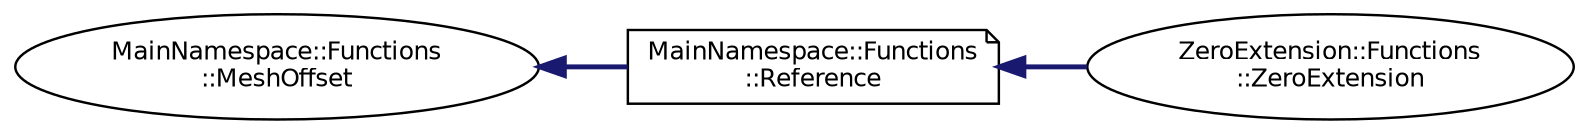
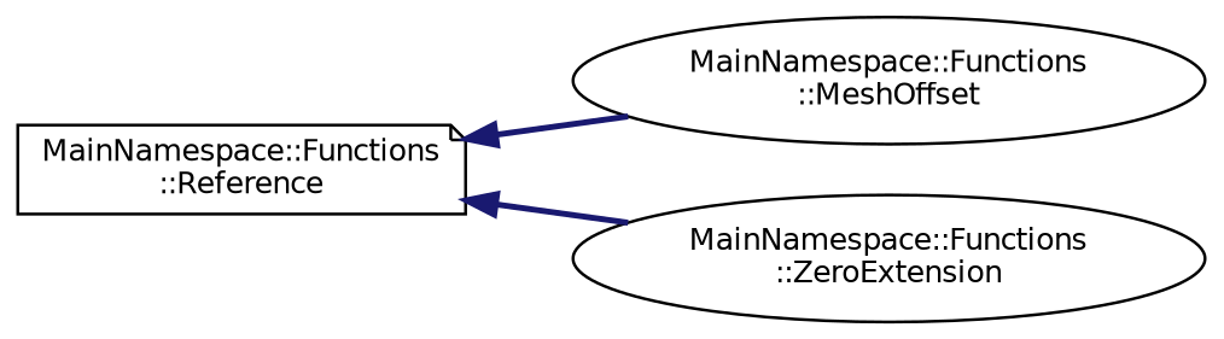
  digraph {
    rankdir=LR
    node [color=black fillcolor=white fontname=Helvetica fontsize=10 shape=ellipse style=filled]
    edge [color=midnightblue dir=back fontname=Helvetica fontsize=10 labelfontname=Helvetica labelfontsize=10 style=bold]
    n1 [fontcolor=black height=0.2 label="MainNamespace::Functions\l::MeshOffset" width=0.4]
-   n2 [height=0.2 label="ZeroExtension::Functions\l::ZeroExtension" width=0.4]
+   n2 [height=0.2 label="MainNamespace::Functions\l::ZeroExtension" width=0.4]
    n3 [height=0.2 label="MainNamespace::Functions\l::Reference" shape=note width=0.4]
-   n1 -> n3
+   n3 -> n1
    n3 -> n2
  }
